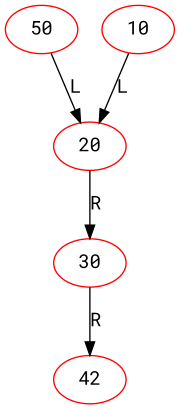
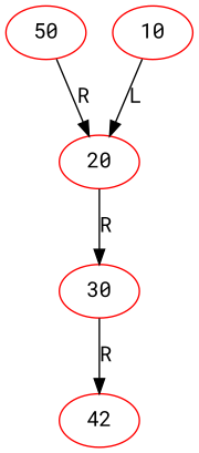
  digraph {
    fontname="Roboto Mono"
    node [color=red fontname="Roboto Mono"]
    edge [fontname="Roboto Mono"]
    50
    20
    30
    10
    n5 [label=42]
-   50 -> 20 [label=L]
+   50 -> 20 [label=R]
    20 -> 30 [label=R]
    30 -> n5 [label=R]
    10 -> 20 [label=L]
  }
